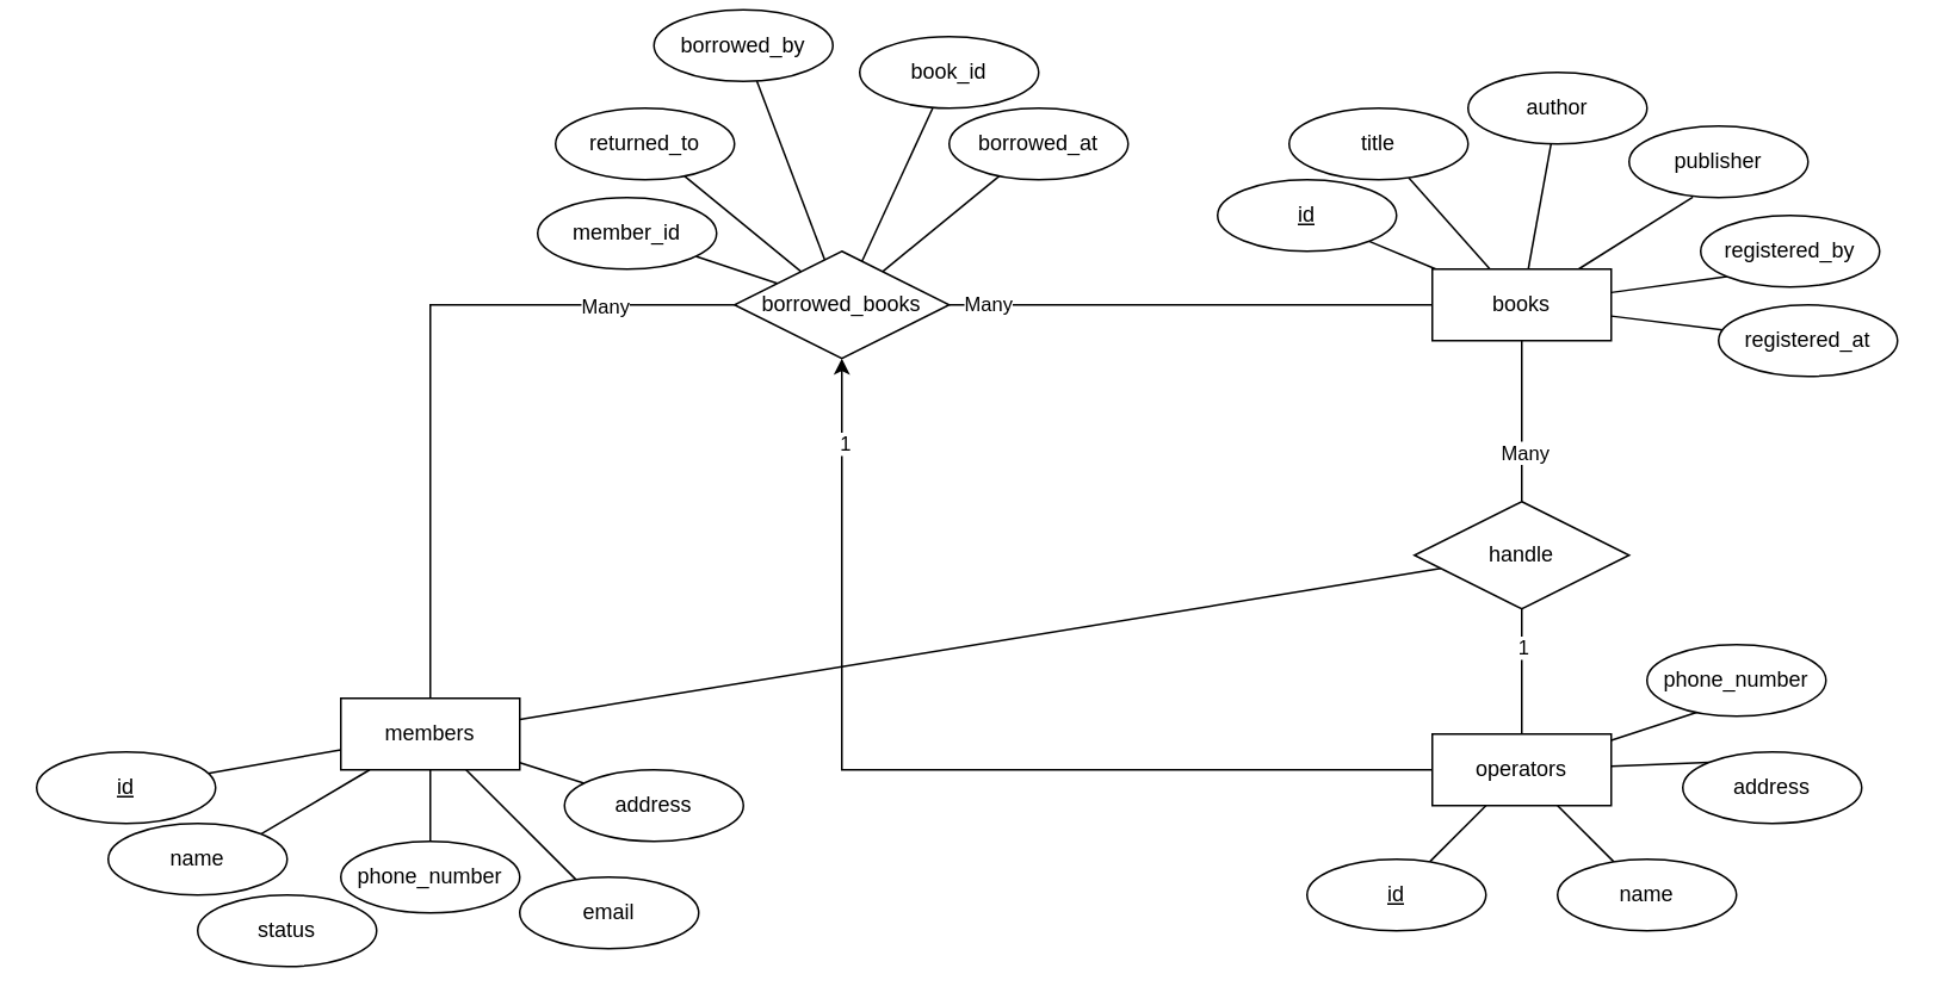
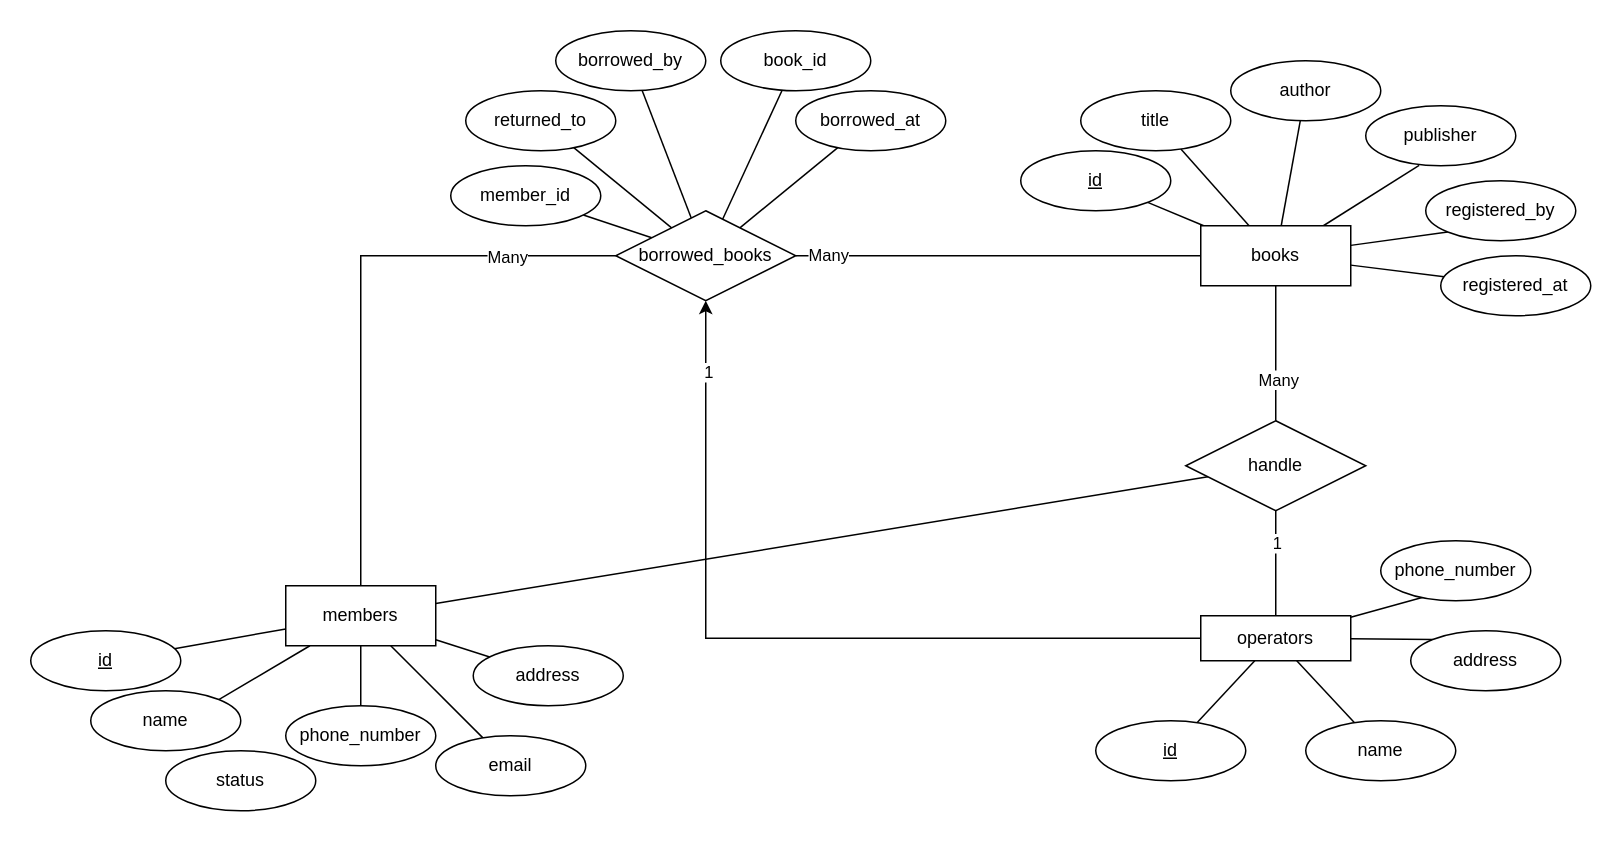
  <mxCell id="0" />
  <mxCell id="1" parent="0" />
  <mxCell id="2" style="rounded=0;orthogonalLoop=1;jettySize=auto;html=1;endArrow=none;endFill=0;" parent="1" source="9" target="10" edge="1"><mxGeometry relative="1" as="geometry" /></mxCell>
  <mxCell id="3" style="edgeStyle=none;rounded=0;orthogonalLoop=1;jettySize=auto;html=1;endArrow=none;endFill=0;" parent="1" source="9" target="13" edge="1"><mxGeometry relative="1" as="geometry" /></mxCell>
  <mxCell id="4" style="edgeStyle=none;rounded=0;orthogonalLoop=1;jettySize=auto;html=1;endArrow=none;endFill=0;" parent="1" source="9" target="14" edge="1"><mxGeometry relative="1" as="geometry" /></mxCell>
  <mxCell id="5" style="edgeStyle=none;rounded=0;orthogonalLoop=1;jettySize=auto;html=1;endArrow=none;endFill=0;" parent="1" source="9" target="15" edge="1"><mxGeometry relative="1" as="geometry" /></mxCell>
  <mxCell id="6" style="edgeStyle=none;rounded=0;orthogonalLoop=1;jettySize=auto;html=1;endArrow=none;endFill=0;" parent="1" source="9" target="54" edge="1"><mxGeometry relative="1" as="geometry" /></mxCell>
  <mxCell id="7" style="edgeStyle=none;rounded=0;orthogonalLoop=1;jettySize=auto;html=1;entryX=0;entryY=0.5;entryDx=0;entryDy=0;endArrow=none;endFill=0;" parent="1" source="9" target="49" edge="1"><mxGeometry relative="1" as="geometry"><Array as="points"><mxPoint x="240" y="170" /></Array></mxGeometry></mxCell>
  <mxCell id="8" value="Many" style="edgeLabel;html=1;align=center;verticalAlign=middle;resizable=0;points=[];" parent="7" vertex="1" connectable="0"><mxGeometry x="0.625" relative="1" as="geometry"><mxPoint as="offset" /></mxGeometry></mxCell>
  <mxCell id="9" value="members" style="whiteSpace=wrap;html=1;align=center;" parent="1" vertex="1"><mxGeometry x="190" y="390" width="100" height="40" as="geometry" /></mxCell>
  <mxCell id="10" value="id" style="ellipse;whiteSpace=wrap;html=1;align=center;fontStyle=4;" parent="1" vertex="1"><mxGeometry x="20" y="420" width="100" height="40" as="geometry" /></mxCell>
  <mxCell id="11" value="name" style="ellipse;whiteSpace=wrap;html=1;align=center;" parent="1" vertex="1"><mxGeometry x="60" y="460" width="100" height="40" as="geometry" /></mxCell>
  <mxCell id="12" value="status" style="ellipse;whiteSpace=wrap;html=1;align=center;" parent="1" vertex="1"><mxGeometry x="110" y="500" width="100" height="40" as="geometry" /></mxCell>
  <mxCell id="13" value="phone_number" style="ellipse;whiteSpace=wrap;html=1;align=center;" parent="1" vertex="1"><mxGeometry x="190" y="470" width="100" height="40" as="geometry" /></mxCell>
  <mxCell id="14" value="email" style="ellipse;whiteSpace=wrap;html=1;align=center;" parent="1" vertex="1"><mxGeometry x="290" y="490" width="100" height="40" as="geometry" /></mxCell>
  <mxCell id="15" value="address" style="ellipse;whiteSpace=wrap;html=1;align=center;" parent="1" vertex="1"><mxGeometry x="315" y="430" width="100" height="40" as="geometry" /></mxCell>
  <mxCell id="16" value="" style="endArrow=none;html=1;rounded=0;entryX=1;entryY=0;entryDx=0;entryDy=0;" parent="1" source="9" target="11" edge="1"><mxGeometry relative="1" as="geometry"><mxPoint x="280" y="480" as="sourcePoint" /><mxPoint x="440" y="480" as="targetPoint" /></mxGeometry></mxCell>
  <mxCell id="17" style="edgeStyle=none;rounded=0;orthogonalLoop=1;jettySize=auto;html=1;endArrow=none;endFill=0;" parent="1" source="23" target="27" edge="1"><mxGeometry relative="1" as="geometry" /></mxCell>
  <mxCell id="18" style="edgeStyle=none;rounded=0;orthogonalLoop=1;jettySize=auto;html=1;entryX=0;entryY=1;entryDx=0;entryDy=0;endArrow=none;endFill=0;" parent="1" source="23" target="28" edge="1"><mxGeometry relative="1" as="geometry" /></mxCell>
  <mxCell id="19" style="edgeStyle=none;rounded=0;orthogonalLoop=1;jettySize=auto;html=1;entryX=0.356;entryY=0.994;entryDx=0;entryDy=0;entryPerimeter=0;endArrow=none;endFill=0;" parent="1" source="23" target="29" edge="1"><mxGeometry relative="1" as="geometry" /></mxCell>
  <mxCell id="20" style="edgeStyle=none;rounded=0;orthogonalLoop=1;jettySize=auto;html=1;endArrow=none;endFill=0;" parent="1" source="23" target="26" edge="1"><mxGeometry relative="1" as="geometry" /></mxCell>
  <mxCell id="21" style="edgeStyle=none;rounded=0;orthogonalLoop=1;jettySize=auto;html=1;endArrow=none;endFill=0;" parent="1" source="23" target="25" edge="1"><mxGeometry relative="1" as="geometry" /></mxCell>
  <mxCell id="22" style="edgeStyle=none;rounded=0;orthogonalLoop=1;jettySize=auto;html=1;endArrow=none;endFill=0;" parent="1" source="23" target="24" edge="1"><mxGeometry relative="1" as="geometry" /></mxCell>
  <mxCell id="23" value="books" style="whiteSpace=wrap;html=1;align=center;" parent="1" vertex="1"><mxGeometry x="800" y="150" width="100" height="40" as="geometry" /></mxCell>
  <mxCell id="24" value="title" style="ellipse;whiteSpace=wrap;html=1;align=center;" parent="1" vertex="1"><mxGeometry x="720" y="60" width="100" height="40" as="geometry" /></mxCell>
  <mxCell id="25" value="id" style="ellipse;whiteSpace=wrap;html=1;align=center;fontStyle=4;" parent="1" vertex="1"><mxGeometry x="680" y="100" width="100" height="40" as="geometry" /></mxCell>
  <mxCell id="26" value="author" style="ellipse;whiteSpace=wrap;html=1;align=center;" parent="1" vertex="1"><mxGeometry x="820" y="40" width="100" height="40" as="geometry" /></mxCell>
  <mxCell id="27" value="registered_at" style="ellipse;whiteSpace=wrap;html=1;align=center;" parent="1" vertex="1"><mxGeometry x="960" y="170" width="100" height="40" as="geometry" /></mxCell>
  <mxCell id="28" value="registered_by" style="ellipse;whiteSpace=wrap;html=1;align=center;" parent="1" vertex="1"><mxGeometry x="950" y="120" width="100" height="40" as="geometry" /></mxCell>
  <mxCell id="29" value="publisher" style="ellipse;whiteSpace=wrap;html=1;align=center;" parent="1" vertex="1"><mxGeometry x="910" y="70" width="100" height="40" as="geometry" /></mxCell>
  <mxCell id="30" style="edgeStyle=none;rounded=0;orthogonalLoop=1;jettySize=auto;html=1;endArrow=none;endFill=0;" parent="1" source="38" target="39" edge="1"><mxGeometry relative="1" as="geometry" /></mxCell>
  <mxCell id="31" style="edgeStyle=none;rounded=0;orthogonalLoop=1;jettySize=auto;html=1;endArrow=none;endFill=0;" parent="1" source="38" target="40" edge="1"><mxGeometry relative="1" as="geometry" /></mxCell>
  <mxCell id="32" style="edgeStyle=none;rounded=0;orthogonalLoop=1;jettySize=auto;html=1;entryX=0;entryY=0;entryDx=0;entryDy=0;endArrow=none;endFill=0;" parent="1" source="38" target="41" edge="1"><mxGeometry relative="1" as="geometry" /></mxCell>
  <mxCell id="33" style="edgeStyle=none;rounded=0;orthogonalLoop=1;jettySize=auto;html=1;entryX=0.294;entryY=0.932;entryDx=0;entryDy=0;endArrow=none;endFill=0;entryPerimeter=0;" parent="1" source="38" target="42" edge="1"><mxGeometry relative="1" as="geometry" /></mxCell>
  <mxCell id="34" style="edgeStyle=none;rounded=0;orthogonalLoop=1;jettySize=auto;html=1;entryX=0.5;entryY=1;entryDx=0;entryDy=0;endArrow=none;endFill=0;" parent="1" source="38" target="54" edge="1"><mxGeometry relative="1" as="geometry" /></mxCell>
  <mxCell id="35" value="1" style="edgeLabel;html=1;align=center;verticalAlign=middle;resizable=0;points=[];" parent="34" vertex="1" connectable="0"><mxGeometry x="0.39" relative="1" as="geometry"><mxPoint as="offset" /></mxGeometry></mxCell>
  <mxCell id="36" style="edgeStyle=orthogonalEdgeStyle;rounded=0;orthogonalLoop=1;jettySize=auto;html=1;entryX=0.5;entryY=1;entryDx=0;entryDy=0;" edge="1" parent="1" source="38" target="49"><mxGeometry relative="1" as="geometry" /></mxCell>
  <mxCell id="37" value="1" style="edgeLabel;html=1;align=center;verticalAlign=middle;resizable=0;points=[];" vertex="1" connectable="0" parent="36"><mxGeometry x="0.832" y="-1" relative="1" as="geometry"><mxPoint as="offset" /></mxGeometry></mxCell>
- <mxCell id="38" value="operators" style="whiteSpace=wrap;html=1;align=center;" parent="1" vertex="1"><mxGeometry x="800" y="410" width="100" height="40" as="geometry" /></mxCell>
+ <mxCell id="38" value="operators" style="whiteSpace=wrap;html=1;align=center;" parent="1" vertex="1"><mxGeometry x="800" y="410" width="100" height="30" as="geometry" /></mxCell>
  <mxCell id="39" value="id" style="ellipse;whiteSpace=wrap;html=1;align=center;fontStyle=4;" parent="1" vertex="1"><mxGeometry x="730" y="480" width="100" height="40" as="geometry" /></mxCell>
  <mxCell id="40" value="name" style="ellipse;whiteSpace=wrap;html=1;align=center;" parent="1" vertex="1"><mxGeometry x="870" y="480" width="100" height="40" as="geometry" /></mxCell>
  <mxCell id="41" value="address" style="ellipse;whiteSpace=wrap;html=1;align=center;" parent="1" vertex="1"><mxGeometry x="940" y="420" width="100" height="40" as="geometry" /></mxCell>
  <mxCell id="42" value="phone_number" style="ellipse;whiteSpace=wrap;html=1;align=center;" parent="1" vertex="1"><mxGeometry x="920" y="360" width="100" height="40" as="geometry" /></mxCell>
  <mxCell id="43" style="edgeStyle=none;rounded=0;orthogonalLoop=1;jettySize=auto;html=1;entryX=0;entryY=0.5;entryDx=0;entryDy=0;endArrow=none;endFill=0;exitX=1;exitY=0.5;exitDx=0;exitDy=0;" parent="1" source="49" target="23" edge="1"><mxGeometry relative="1" as="geometry" /></mxCell>
  <mxCell id="44" value="Many" style="edgeLabel;html=1;align=center;verticalAlign=middle;resizable=0;points=[];" parent="43" vertex="1" connectable="0"><mxGeometry x="-0.846" y="1" relative="1" as="geometry"><mxPoint as="offset" /></mxGeometry></mxCell>
  <mxCell id="45" style="edgeStyle=none;rounded=0;orthogonalLoop=1;jettySize=auto;html=1;endArrow=none;endFill=0;" parent="1" source="49" target="50" edge="1"><mxGeometry relative="1" as="geometry" /></mxCell>
  <mxCell id="46" style="edgeStyle=none;rounded=0;orthogonalLoop=1;jettySize=auto;html=1;endArrow=none;endFill=0;" parent="1" source="49" target="51" edge="1"><mxGeometry relative="1" as="geometry" /></mxCell>
  <mxCell id="47" style="rounded=0;orthogonalLoop=1;jettySize=auto;html=1;endArrow=none;endFill=0;" edge="1" parent="1" source="49" target="57"><mxGeometry relative="1" as="geometry" /></mxCell>
  <mxCell id="48" style="edgeStyle=none;rounded=0;orthogonalLoop=1;jettySize=auto;html=1;endArrow=none;endFill=0;" edge="1" parent="1" source="49" target="58"><mxGeometry relative="1" as="geometry" /></mxCell>
  <mxCell id="49" value="borrowed_books" style="shape=rhombus;perimeter=rhombusPerimeter;whiteSpace=wrap;html=1;align=center;" parent="1" vertex="1"><mxGeometry x="410" y="140" width="120" height="60" as="geometry" /></mxCell>
  <mxCell id="50" value="member_id" style="ellipse;whiteSpace=wrap;html=1;align=center;" parent="1" vertex="1"><mxGeometry x="300" y="110" width="100" height="40" as="geometry" /></mxCell>
  <mxCell id="51" value="borrowed_at" style="ellipse;whiteSpace=wrap;html=1;align=center;" parent="1" vertex="1"><mxGeometry x="530" y="60" width="100" height="40" as="geometry" /></mxCell>
  <mxCell id="52" style="edgeStyle=none;rounded=0;orthogonalLoop=1;jettySize=auto;html=1;endArrow=none;endFill=0;" parent="1" source="54" target="23" edge="1"><mxGeometry relative="1" as="geometry" /></mxCell>
  <mxCell id="53" value="Many" style="edgeLabel;html=1;align=center;verticalAlign=middle;resizable=0;points=[];" parent="52" vertex="1" connectable="0"><mxGeometry x="-0.367" y="-1" relative="1" as="geometry"><mxPoint as="offset" /></mxGeometry></mxCell>
  <mxCell id="54" value="handle" style="shape=rhombus;perimeter=rhombusPerimeter;whiteSpace=wrap;html=1;align=center;" parent="1" vertex="1"><mxGeometry x="790" y="280" width="120" height="60" as="geometry" /></mxCell>
  <mxCell id="55" style="edgeStyle=none;rounded=0;orthogonalLoop=1;jettySize=auto;html=1;endArrow=none;endFill=0;" parent="1" source="56" target="49" edge="1"><mxGeometry relative="1" as="geometry" /></mxCell>
  <mxCell id="56" value="returned_to" style="ellipse;whiteSpace=wrap;html=1;align=center;" parent="1" vertex="1"><mxGeometry x="310" y="60" width="100" height="40" as="geometry" /></mxCell>
- <mxCell id="57" value="borrowed_by" style="ellipse;whiteSpace=wrap;html=1;align=center;" vertex="1" parent="1"><mxGeometry x="365" y="5" width="100" height="40" as="geometry" /></mxCell>
+ <mxCell id="57" value="borrowed_by" style="ellipse;whiteSpace=wrap;html=1;align=center;" vertex="1" parent="1"><mxGeometry x="370" y="20" width="100" height="40" as="geometry" /></mxCell>
  <mxCell id="58" value="book_id" style="ellipse;whiteSpace=wrap;html=1;align=center;" vertex="1" parent="1"><mxGeometry x="480" y="20" width="100" height="40" as="geometry" /></mxCell>
